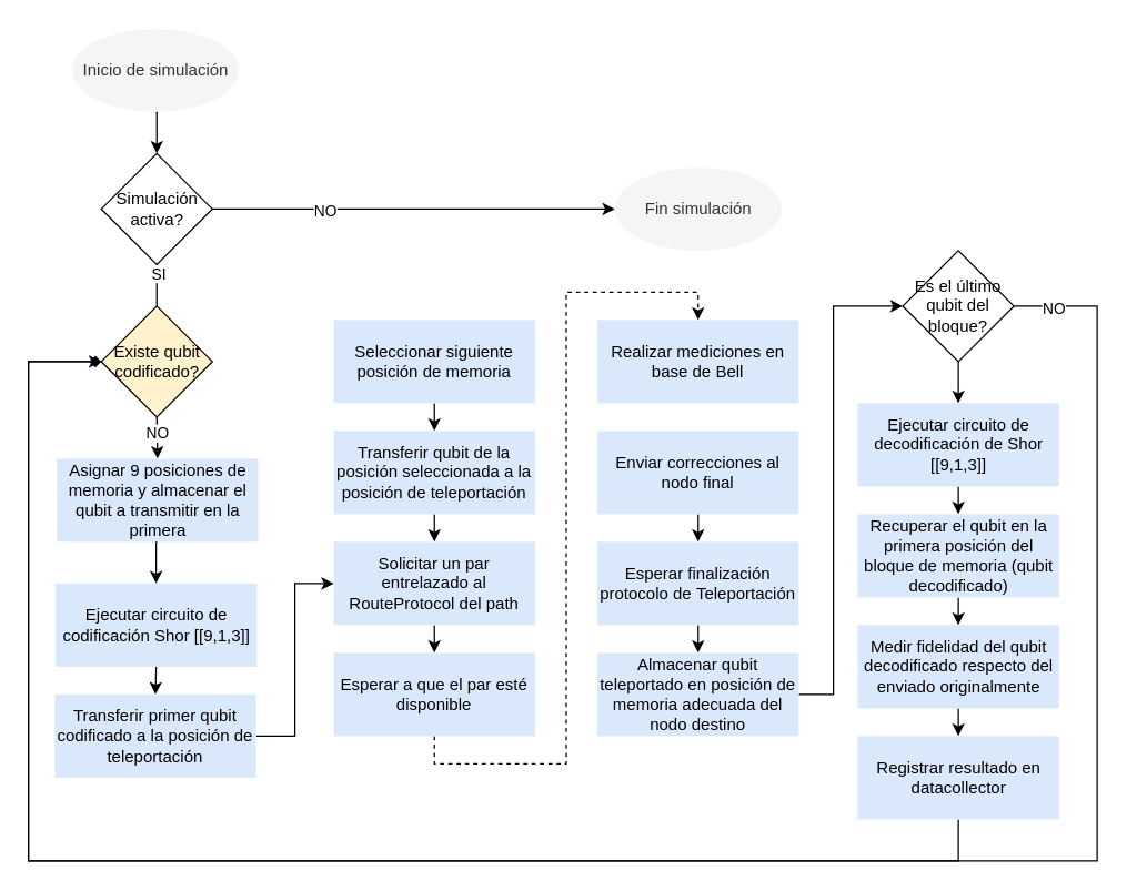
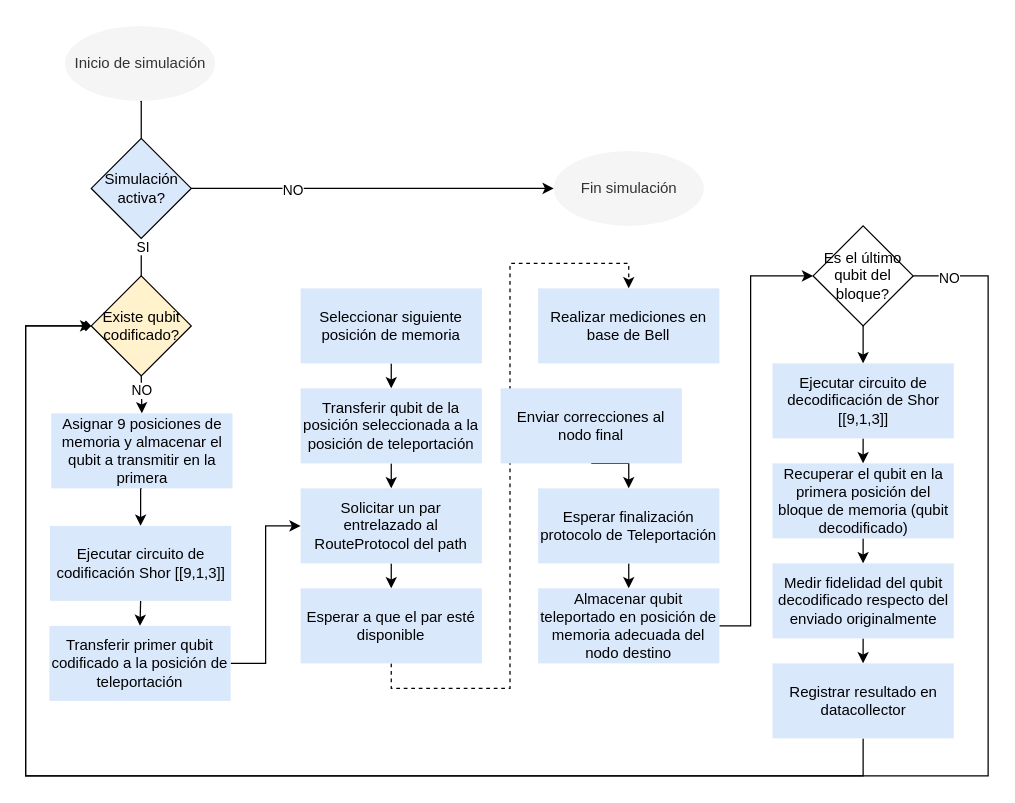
  <mxCell id="0" />
  <mxCell id="1" parent="0" />
- <mxCell id="2" style="edgeStyle=orthogonalEdgeStyle;rounded=0;orthogonalLoop=1;jettySize=auto;html=1;exitX=0.5;exitY=1;exitDx=0;exitDy=0;entryX=0.5;entryY=0;entryDx=0;entryDy=0;" parent="1" source="3" target="10" edge="1"><mxGeometry relative="1" as="geometry" /></mxCell>
+ <mxCell id="2" style="edgeStyle=orthogonalEdgeStyle;rounded=0;orthogonalLoop=1;jettySize=auto;html=1;exitX=0.5;exitY=1;exitDx=0;exitDy=0;entryX=0.5;entryY=0;entryDx=0;entryDy=0;endArrow=none;" parent="1" source="3" target="10" edge="1"><mxGeometry relative="1" as="geometry" /></mxCell>
  <mxCell id="3" value="Inicio de simulación" style="ellipse;whiteSpace=wrap;html=1;fillColor=#f5f5f5;fontColor=#333333;strokeColor=none;" parent="1" vertex="1"><mxGeometry x="51.5" y="20" width="120" height="60" as="geometry" /></mxCell>
  <mxCell id="4" style="edgeStyle=orthogonalEdgeStyle;rounded=0;orthogonalLoop=1;jettySize=auto;html=1;exitX=0.5;exitY=1;exitDx=0;exitDy=0;entryX=0.5;entryY=0;entryDx=0;entryDy=0;" parent="1" source="5" target="13" edge="1"><mxGeometry relative="1" as="geometry"><mxPoint x="319.25" y="420" as="targetPoint" /></mxGeometry></mxCell>
  <mxCell id="5" value="Asignar 9 posiciones de memoria y almacenar el qubit a transmitir en la primera" style="rounded=0;whiteSpace=wrap;html=1;fillColor=#dae8fc;strokeColor=none;" parent="1" vertex="1"><mxGeometry x="40.5" y="330" width="145" height="60" as="geometry" /></mxCell>
  <mxCell id="6" style="edgeStyle=orthogonalEdgeStyle;rounded=0;orthogonalLoop=1;jettySize=auto;html=1;exitX=1;exitY=0.5;exitDx=0;exitDy=0;" parent="1" source="10" target="11" edge="1"><mxGeometry relative="1" as="geometry" /></mxCell>
  <mxCell id="7" value="NO" style="edgeLabel;html=1;align=center;verticalAlign=middle;resizable=0;points=[];" parent="6" vertex="1" connectable="0"><mxGeometry x="-0.443" y="-1" relative="1" as="geometry"><mxPoint as="offset" /></mxGeometry></mxCell>
  <mxCell id="8" style="edgeStyle=orthogonalEdgeStyle;rounded=0;orthogonalLoop=1;jettySize=auto;html=1;exitX=0.5;exitY=1;exitDx=0;exitDy=0;entryX=0.5;entryY=0;entryDx=0;entryDy=0;endArrow=none;" edge="1" parent="1" source="10" target="27"><mxGeometry relative="1" as="geometry" /></mxCell>
  <mxCell id="9" value="SI" style="edgeLabel;html=1;align=center;verticalAlign=middle;resizable=0;points=[];" vertex="1" connectable="0" parent="8"><mxGeometry x="-0.6" y="1" relative="1" as="geometry"><mxPoint as="offset" /></mxGeometry></mxCell>
- <mxCell id="10" value="Simulación activa?" style="rhombus;whiteSpace=wrap;html=1;" parent="1" vertex="1"><mxGeometry x="72.5" y="110" width="80" height="80" as="geometry" /></mxCell>
+ <mxCell id="10" value="Simulación activa?" style="rhombus;whiteSpace=wrap;html=1;fillColor=#dae8fc;" parent="1" vertex="1"><mxGeometry x="72.5" y="110" width="80" height="80" as="geometry" /></mxCell>
  <mxCell id="11" value="Fin simulación" style="ellipse;whiteSpace=wrap;html=1;fillColor=#f5f5f5;fontColor=#333333;strokeColor=none;" parent="1" vertex="1"><mxGeometry x="442.5" y="120" width="120" height="60" as="geometry" /></mxCell>
  <mxCell id="12" style="edgeStyle=orthogonalEdgeStyle;rounded=0;orthogonalLoop=1;jettySize=auto;html=1;exitX=0.5;exitY=1;exitDx=0;exitDy=0;entryX=0.5;entryY=0;entryDx=0;entryDy=0;" edge="1" parent="1" source="13" target="33"><mxGeometry relative="1" as="geometry" /></mxCell>
  <mxCell id="13" value="Ejecutar circuito de codificación Shor [[9,1,3]]" style="rounded=0;whiteSpace=wrap;html=1;fillColor=#dae8fc;strokeColor=none;" parent="1" vertex="1"><mxGeometry x="39.5" y="420" width="145" height="60" as="geometry" /></mxCell>
  <mxCell id="14" style="edgeStyle=orthogonalEdgeStyle;rounded=0;orthogonalLoop=1;jettySize=auto;html=1;exitX=0.5;exitY=1;exitDx=0;exitDy=0;entryX=0.5;entryY=0;entryDx=0;entryDy=0;" edge="1" parent="1" source="15" target="17"><mxGeometry relative="1" as="geometry" /></mxCell>
  <mxCell id="15" value="Solicitar un par entrelazado al RouteProtocol del path" style="rounded=0;whiteSpace=wrap;html=1;fillColor=#dae8fc;strokeColor=none;" parent="1" vertex="1"><mxGeometry x="240" y="390" width="145" height="60" as="geometry" /></mxCell>
  <mxCell id="16" style="edgeStyle=orthogonalEdgeStyle;rounded=0;orthogonalLoop=1;jettySize=auto;html=1;exitX=0.5;exitY=1;exitDx=0;exitDy=0;entryX=0.5;entryY=0;entryDx=0;entryDy=0;dashed=1;" parent="1" source="17" target="18" edge="1"><mxGeometry relative="1" as="geometry" /></mxCell>
  <mxCell id="17" value="Esperar a que el par esté disponible" style="rounded=0;whiteSpace=wrap;html=1;fillColor=#dae8fc;strokeColor=none;" parent="1" vertex="1"><mxGeometry x="240" y="470" width="145" height="60" as="geometry" /></mxCell>
  <mxCell id="18" value="Realizar mediciones en base de Bell" style="rounded=0;whiteSpace=wrap;html=1;fillColor=#dae8fc;strokeColor=none;" parent="1" vertex="1"><mxGeometry x="430" y="230" width="145" height="60" as="geometry" /></mxCell>
  <mxCell id="19" style="edgeStyle=orthogonalEdgeStyle;rounded=0;orthogonalLoop=1;jettySize=auto;html=1;exitX=0.5;exitY=1;exitDx=0;exitDy=0;entryX=0.5;entryY=0;entryDx=0;entryDy=0;" edge="1" parent="1" source="20" target="22"><mxGeometry relative="1" as="geometry" /></mxCell>
- <mxCell id="20" value="Enviar correcciones al nodo final" style="rounded=0;whiteSpace=wrap;html=1;fillColor=#dae8fc;strokeColor=none;" parent="1" vertex="1"><mxGeometry x="430" y="310" width="145" height="60" as="geometry" /></mxCell>
+ <mxCell id="20" value="Enviar correcciones al nodo final" style="rounded=0;whiteSpace=wrap;html=1;fillColor=#dae8fc;strokeColor=none;" parent="1" vertex="1"><mxGeometry x="400" y="310" width="145" height="60" as="geometry" /></mxCell>
  <mxCell id="21" style="edgeStyle=orthogonalEdgeStyle;rounded=0;orthogonalLoop=1;jettySize=auto;html=1;exitX=0.5;exitY=1;exitDx=0;exitDy=0;entryX=0.5;entryY=0;entryDx=0;entryDy=0;" edge="1" parent="1" source="22" target="45"><mxGeometry relative="1" as="geometry" /></mxCell>
  <mxCell id="22" value="Esperar finalización protocolo de&amp;nbsp;&lt;span style=&quot;color: rgba(0, 0, 0, 0); font-family: monospace; font-size: 0px; text-align: start; text-wrap: nowrap;&quot;&gt;%3CmxGraphModel%3E%3Croot%3E%3CmxCell%20id%3D%220%22%2F%3E%3CmxCell%20id%3D%221%22%20parent%3D%220%22%2F%3E%3CmxCell%20id%3D%222%22%20value%3D%22Enviar%20correcciones%20al%20nodo%20final%22%20style%3D%22rounded%3D0%3BwhiteSpace%3Dwrap%3Bhtml%3D1%3BfillColor%3D%23dae8fc%3BstrokeColor%3Dnone%3B%22%20vertex%3D%221%22%20parent%3D%221%22%3E%3CmxGeometry%20x%3D%22250%22%20y%3D%22370%22%20width%3D%22145%22%20height%3D%2260%22%20as%3D%22geometry%22%2F%3E%3C%2FmxCell%3E%3C%2Froot%3E%3C%2FmxGraphModel%3E&lt;/span&gt;&lt;span style=&quot;color: rgba(0, 0, 0, 0); font-family: monospace; font-size: 0px; text-align: start; text-wrap: nowrap;&quot;&gt;%3CmxGraphModel%3E%3Croot%3E%3CmxCell%20id%3D%220%22%2F%3E%3CmxCell%20id%3D%221%22%20parent%3D%220%22%2F%3E%3CmxCell%20id%3D%222%22%20value%3D%22Enviar%20correcciones%20al%20nodo%20final%22%20style%3D%22rounded%3D0%3BwhiteSpace%3Dwrap%3Bhtml%3D1%3BfillColor%3D%23dae8fc%3BstrokeColor%3Dnone%3B%22%20vertex%3D%221%22%20parent%3D%221%22%3E%3CmxGeometry%20x%3D%22250%22%20y%3D%22370%22%20width%3D%22145%22%20height%3D%2260%22%20as%3D%22geometry%22%2F%3E%3C%2FmxCell%3E%3C%2Froot%3E%3C%2FmxGraphModel%3E&lt;/span&gt;Teleportación" style="rounded=0;whiteSpace=wrap;html=1;fillColor=#dae8fc;strokeColor=none;" parent="1" vertex="1"><mxGeometry x="430" y="390" width="145" height="60" as="geometry" /></mxCell>
  <mxCell id="23" style="edgeStyle=orthogonalEdgeStyle;rounded=0;orthogonalLoop=1;jettySize=auto;html=1;exitX=0.5;exitY=1;exitDx=0;exitDy=0;entryX=0.5;entryY=0;entryDx=0;entryDy=0;" edge="1" parent="1" source="24" target="37"><mxGeometry relative="1" as="geometry" /></mxCell>
  <mxCell id="24" value="Ejecutar circuito de decodificación de Shor [[9,1,3]]" style="rounded=0;whiteSpace=wrap;html=1;fillColor=#dae8fc;strokeColor=none;" parent="1" vertex="1"><mxGeometry x="617.5" y="290" width="145" height="60" as="geometry" /></mxCell>
  <mxCell id="25" style="edgeStyle=orthogonalEdgeStyle;rounded=0;orthogonalLoop=1;jettySize=auto;html=1;exitX=0.5;exitY=1;exitDx=0;exitDy=0;entryX=0.5;entryY=0;entryDx=0;entryDy=0;" edge="1" parent="1" source="27" target="5"><mxGeometry relative="1" as="geometry" /></mxCell>
  <mxCell id="26" value="NO" style="edgeLabel;html=1;align=center;verticalAlign=middle;resizable=0;points=[];" vertex="1" connectable="0" parent="25"><mxGeometry x="-0.2" relative="1" as="geometry"><mxPoint as="offset" /></mxGeometry></mxCell>
  <mxCell id="27" value="Existe qubit codificado?" style="rhombus;whiteSpace=wrap;html=1;fillColor=#fff2cc;" vertex="1" parent="1"><mxGeometry x="72.5" y="220" width="80" height="80" as="geometry" /></mxCell>
  <mxCell id="28" style="edgeStyle=orthogonalEdgeStyle;rounded=0;orthogonalLoop=1;jettySize=auto;html=1;exitX=0.5;exitY=1;exitDx=0;exitDy=0;entryX=0.5;entryY=0;entryDx=0;entryDy=0;" edge="1" parent="1" source="29" target="31"><mxGeometry relative="1" as="geometry" /></mxCell>
  <mxCell id="29" value="Seleccionar siguiente posición de memoria" style="rounded=0;whiteSpace=wrap;html=1;fillColor=#dae8fc;strokeColor=none;" vertex="1" parent="1"><mxGeometry x="240" y="230" width="145" height="60" as="geometry" /></mxCell>
  <mxCell id="30" style="edgeStyle=orthogonalEdgeStyle;rounded=0;orthogonalLoop=1;jettySize=auto;html=1;exitX=0.5;exitY=1;exitDx=0;exitDy=0;entryX=0.5;entryY=0;entryDx=0;entryDy=0;" edge="1" parent="1" source="31" target="15"><mxGeometry relative="1" as="geometry" /></mxCell>
  <mxCell id="31" value="Transferir qubit de la posición seleccionada a la posición de teleportación" style="rounded=0;whiteSpace=wrap;html=1;fillColor=#dae8fc;strokeColor=none;" vertex="1" parent="1"><mxGeometry x="240" y="310" width="145" height="60" as="geometry" /></mxCell>
  <mxCell id="32" style="edgeStyle=orthogonalEdgeStyle;rounded=0;orthogonalLoop=1;jettySize=auto;html=1;exitX=1;exitY=0.5;exitDx=0;exitDy=0;entryX=0;entryY=0.5;entryDx=0;entryDy=0;" edge="1" parent="1" source="33" target="15"><mxGeometry relative="1" as="geometry" /></mxCell>
  <mxCell id="33" value="Transferir primer qubit codificado a la posición de teleportación" style="rounded=0;whiteSpace=wrap;html=1;fillColor=#dae8fc;strokeColor=none;" vertex="1" parent="1"><mxGeometry x="39" y="500" width="145" height="60" as="geometry" /></mxCell>
  <mxCell id="34" style="edgeStyle=orthogonalEdgeStyle;rounded=0;orthogonalLoop=1;jettySize=auto;html=1;exitX=0.5;exitY=1;exitDx=0;exitDy=0;entryX=0.5;entryY=0;entryDx=0;entryDy=0;" edge="1" parent="1" source="35" target="24"><mxGeometry relative="1" as="geometry" /></mxCell>
  <mxCell id="35" value="Es el último qubit del bloque?" style="rhombus;whiteSpace=wrap;html=1;" vertex="1" parent="1"><mxGeometry x="650" y="180" width="80" height="80" as="geometry" /></mxCell>
  <mxCell id="36" style="edgeStyle=orthogonalEdgeStyle;rounded=0;orthogonalLoop=1;jettySize=auto;html=1;exitX=0.5;exitY=1;exitDx=0;exitDy=0;entryX=0.5;entryY=0;entryDx=0;entryDy=0;" edge="1" parent="1" source="37" target="41"><mxGeometry relative="1" as="geometry" /></mxCell>
  <mxCell id="37" value="Recuperar el qubit en la primera posición del bloque de memoria (qubit decodificado)" style="rounded=0;whiteSpace=wrap;html=1;fillColor=#dae8fc;strokeColor=none;" vertex="1" parent="1"><mxGeometry x="617.5" y="370" width="145" height="60" as="geometry" /></mxCell>
  <mxCell id="38" style="edgeStyle=orthogonalEdgeStyle;rounded=0;orthogonalLoop=1;jettySize=auto;html=1;exitX=1;exitY=0.5;exitDx=0;exitDy=0;entryX=0;entryY=0.5;entryDx=0;entryDy=0;endArrow=diamond;" edge="1" parent="1" source="35" target="27"><mxGeometry relative="1" as="geometry"><mxPoint x="935" y="250" as="sourcePoint" /><Array as="points"><mxPoint x="790" y="220" /><mxPoint x="790" y="620" /><mxPoint x="20" y="620" /><mxPoint x="20" y="260" /></Array></mxGeometry></mxCell>
  <mxCell id="39" value="NO" style="edgeLabel;html=1;align=center;verticalAlign=middle;resizable=0;points=[];" vertex="1" connectable="0" parent="38"><mxGeometry x="-0.966" y="-1" relative="1" as="geometry"><mxPoint as="offset" /></mxGeometry></mxCell>
  <mxCell id="40" style="edgeStyle=orthogonalEdgeStyle;rounded=0;orthogonalLoop=1;jettySize=auto;html=1;exitX=0.5;exitY=1;exitDx=0;exitDy=0;entryX=0.5;entryY=0;entryDx=0;entryDy=0;" edge="1" parent="1" source="41" target="43"><mxGeometry relative="1" as="geometry" /></mxCell>
  <mxCell id="41" value="Medir fidelidad del qubit decodificado respecto del enviado originalmente" style="rounded=0;whiteSpace=wrap;html=1;fillColor=#dae8fc;strokeColor=none;" vertex="1" parent="1"><mxGeometry x="617.5" y="450" width="145" height="60" as="geometry" /></mxCell>
  <mxCell id="42" style="edgeStyle=orthogonalEdgeStyle;rounded=0;orthogonalLoop=1;jettySize=auto;html=1;exitX=0.5;exitY=1;exitDx=0;exitDy=0;entryX=0;entryY=0.5;entryDx=0;entryDy=0;" edge="1" parent="1" source="43" target="27"><mxGeometry relative="1" as="geometry"><Array as="points"><mxPoint x="690" y="620" /><mxPoint x="20" y="620" /><mxPoint x="20" y="260" /></Array></mxGeometry></mxCell>
  <mxCell id="43" value="Registrar resultado en datacollector" style="rounded=0;whiteSpace=wrap;html=1;fillColor=#dae8fc;strokeColor=none;" vertex="1" parent="1"><mxGeometry x="617.5" y="530" width="145" height="60" as="geometry" /></mxCell>
  <mxCell id="44" style="edgeStyle=orthogonalEdgeStyle;rounded=0;orthogonalLoop=1;jettySize=auto;html=1;exitX=1;exitY=0.5;exitDx=0;exitDy=0;entryX=0;entryY=0.5;entryDx=0;entryDy=0;" edge="1" parent="1" source="45" target="35"><mxGeometry relative="1" as="geometry"><Array as="points"><mxPoint x="600" y="500" /><mxPoint x="600" y="220" /></Array></mxGeometry></mxCell>
  <mxCell id="45" value="Almacenar qubit teleportado en posición de memoria adecuada del nodo destino" style="rounded=0;whiteSpace=wrap;html=1;fillColor=#dae8fc;strokeColor=none;" vertex="1" parent="1"><mxGeometry x="430" y="470" width="145" height="60" as="geometry" /></mxCell>
